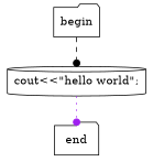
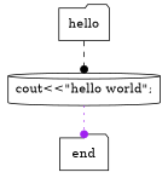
  digraph {
    splines=polyline
    node [shape=folder style=rounded]
    edge [arrowhead=dot]
    n1 [label=end]
-   n2 [label=begin]
+   n2 [label=hello]
    n3 [label="cout<<\"hello world\";" shape=cylinder style=""]
    subgraph sub_1 {
      rank=sink
      n1
    }
    n2 -> n3 [color=black style=dashed]
    n3 -> n1 [color=purple style=dotted]
  }
